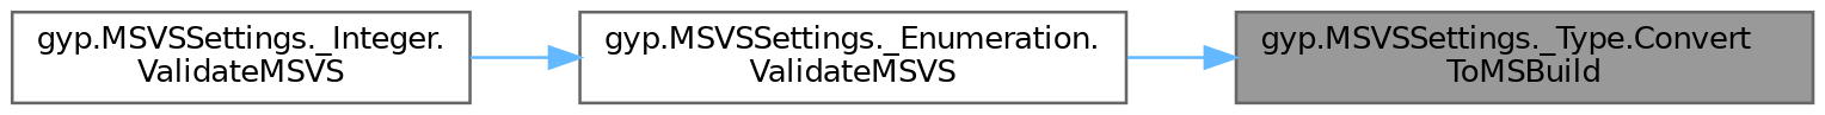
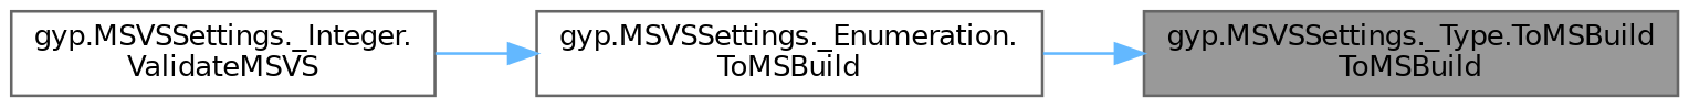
  digraph {
    rankdir=RL
    node [color=grey40 fillcolor=white fontname=Helvetica fontsize=10 shape=box style=filled]
    edge [color=steelblue1 dir=back fontname=Helvetica fontsize=10 labelfontname=Helvetica labelfontsize=10 style=solid]
-   n1 [color=gray40 fillcolor=grey60 fontcolor=black height=0.2 label="gyp.MSVSSettings._Type.Convert\lToMSBuild" width=0.4]
-   n2 [height=0.2 label="gyp.MSVSSettings._Enumeration.\lValidateMSVS" width=0.4]
+   n1 [color=gray40 fillcolor=grey60 fontcolor=black height=0.2 label="gyp.MSVSSettings._Type.ToMSBuild\lToMSBuild" width=0.4]
+   n2 [height=0.2 label="gyp.MSVSSettings._Enumeration.\lToMSBuild" width=0.4]
    n3 [height=0.2 label="gyp.MSVSSettings._Integer.\lValidateMSVS" width=0.4]
    n1 -> n2
    n2 -> n3
  }
